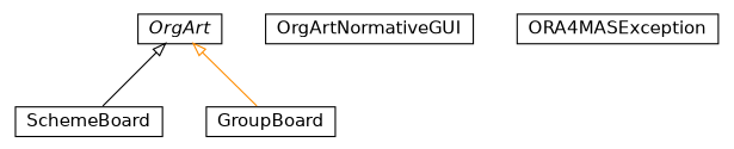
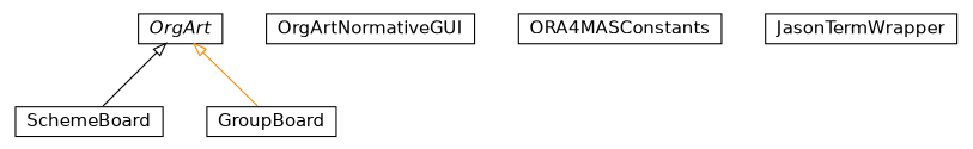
  digraph {
    nodesep=0.25
    ranksep=0.5
    fontname="DejaVu Sans"
    node [fontcolor=black fontname="DejaVu Sans" fontsize=14.0 shape=plaintext]
    edge [arrowtail=empty dir=back fontname="DejaVu Sans" fontsize=10 headport=p labelfontname=Helvetica labelfontsize=10 tailport=p]
    n1 [label=<<table title="ora4mas.nopl.SchemeBoard" border="0" cellborder="1" cellspacing="0" cellpadding="2" port="p" href="./SchemeBoard.html"> 		<tr><td><table border="0" cellspacing="0" cellpadding="1"> <tr><td align="center" balign="center"> SchemeBoard </td></tr> 		</table></td></tr> 		</table>>]
    n2 [label=<<table title="ora4mas.nopl.OrgArtNormativeGUI" border="0" cellborder="1" cellspacing="0" cellpadding="2" port="p" href="./OrgArtNormativeGUI.html"> 		<tr><td><table border="0" cellspacing="0" cellpadding="1"> <tr><td align="center" balign="center"> OrgArtNormativeGUI </td></tr> 		</table></td></tr> 		</table>>]
    n3 [label=<<table title="ora4mas.nopl.OrgArt" border="0" cellborder="1" cellspacing="0" cellpadding="2" port="p" href="./OrgArt.html"> 		<tr><td><table border="0" cellspacing="0" cellpadding="1"> <tr><td align="center" balign="center"><font face="Helvetica-Oblique"> OrgArt </font></td></tr> 		</table></td></tr> 		</table>>]
    n4 [label=<<table title="ora4mas.nopl.GroupBoard" border="0" cellborder="1" cellspacing="0" cellpadding="2" port="p" href="./GroupBoard.html"> 		<tr><td><table border="0" cellspacing="0" cellpadding="1"> <tr><td align="center" balign="center"> GroupBoard </td></tr> 		</table></td></tr> 		</table>>]
-   n5 [label=<<table title="ora4mas.nopl.ORA4MASException" border="0" cellborder="1" cellspacing="0" cellpadding="2" port="p" href="./ORA4MASException.html"> 		<tr><td><table border="0" cellspacing="0" cellpadding="1"> <tr><td align="center" balign="center"> ORA4MASException </td></tr> 		</table></td></tr> 		</table>>]
+   n6 [label=<<table title="ora4mas.nopl.ORA4MASConstants" border="0" cellborder="1" cellspacing="0" cellpadding="2" port="p" href="./ORA4MASConstants.html"> 		<tr><td><table border="0" cellspacing="0" cellpadding="1"> <tr><td align="center" balign="center"> ORA4MASConstants </td></tr> 		</table></td></tr> 		</table>>]
+   n7 [label=<<table title="ora4mas.nopl.JasonTermWrapper" border="0" cellborder="1" cellspacing="0" cellpadding="2" port="p" href="./JasonTermWrapper.html"> 		<tr><td><table border="0" cellspacing="0" cellpadding="1"> <tr><td align="center" balign="center"> JasonTermWrapper </td></tr> 		</table></td></tr> 		</table>>]
    n3 -> n1 [color=black]
    n3 -> n4 [color=darkorange]
  }
